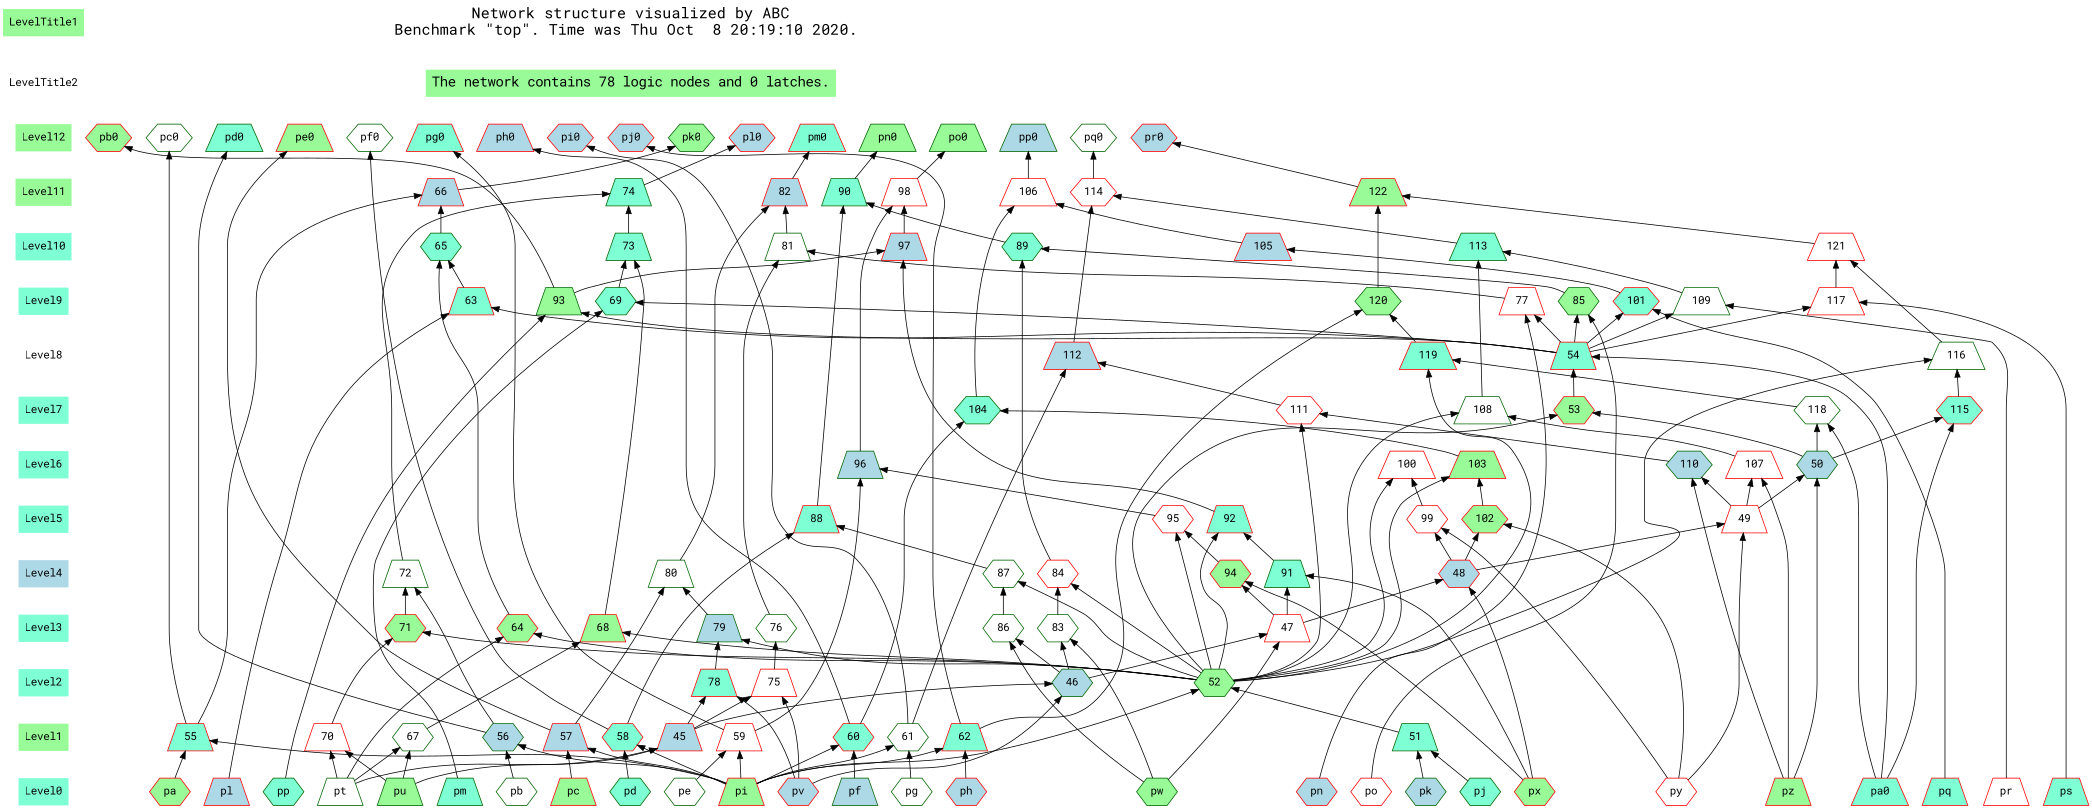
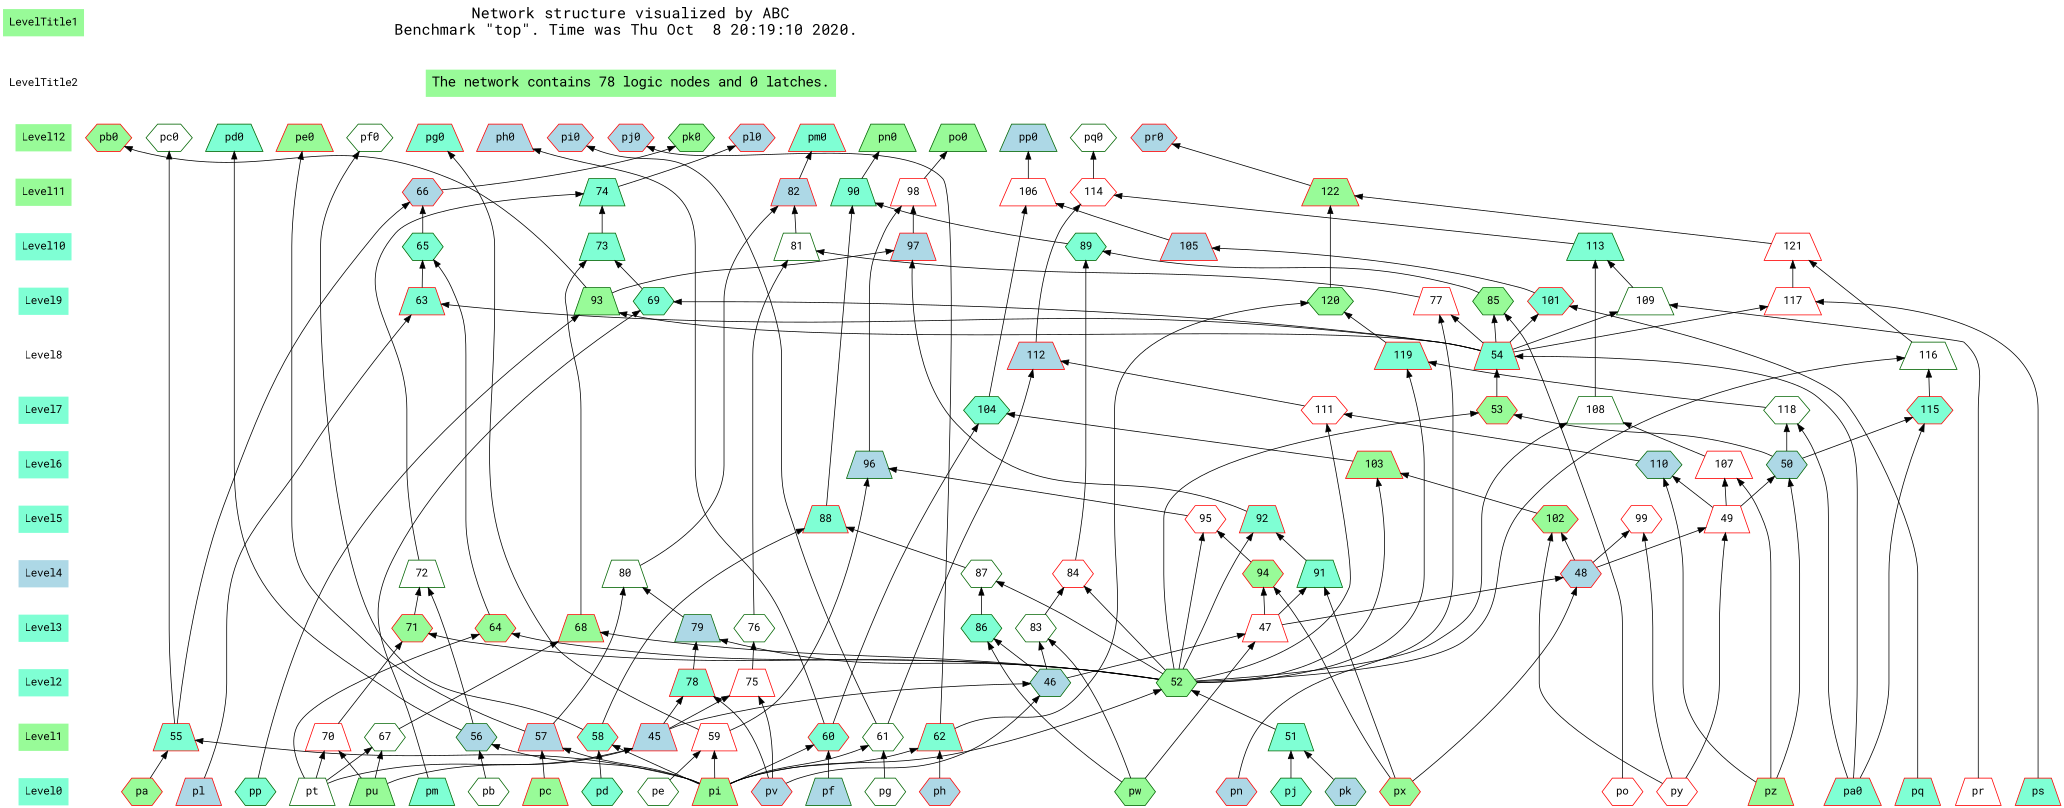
  digraph {
    fontname="Roboto Mono"
    node [color=red fillcolor=white fontname="Roboto Mono" shape=trapezium style=filled]
    edge [dir=back fontname="Roboto Mono" style=solid]
    LevelTitle1 [color=darkgreen fillcolor=palegreen shape=plaintext]
    LevelTitle2 [shape=plaintext]
    Level12 [fillcolor=palegreen shape=plaintext]
    Level11 [color=darkgreen fillcolor=palegreen shape=plaintext]
    Level10 [fillcolor=aquamarine shape=plaintext]
    Level9 [fillcolor=aquamarine shape=plaintext]
    Level8 [color=darkgreen shape=plaintext]
    Level7 [color=darkgreen fillcolor=aquamarine shape=plaintext]
    Level6 [color=darkgreen fillcolor=aquamarine shape=plaintext]
    Level5 [color=darkgreen fillcolor=aquamarine shape=plaintext]
    Level4 [color=darkgreen fillcolor=lightblue shape=plaintext]
    Level3 [fillcolor=aquamarine shape=plaintext]
    Level2 [fillcolor=aquamarine shape=plaintext]
    Level1 [color=darkgreen fillcolor=palegreen shape=plaintext]
    Level0 [color=darkgreen fillcolor=aquamarine shape=plaintext]
    n16 [color=darkgreen fontsize=20 label="Network structure visualized by ABC\nBenchmark \"top\". Time was Thu Oct  8 20:19:10 2020. " shape=plaintext]
    n17 [fillcolor=palegreen fontsize=18 label="The network contains 78 logic nodes and 0 latches.\n" shape=plaintext]
    n18 [fillcolor=palegreen label=pb0 shape=hexagon]
    n19 [color=darkgreen label=pc0 shape=hexagon]
    n20 [color=darkgreen fillcolor=aquamarine label=pd0]
    n21 [fillcolor=palegreen label=pe0]
    n22 [color=darkgreen label=pf0 shape=hexagon]
    n23 [fillcolor=aquamarine label=pg0]
    n24 [fillcolor=lightblue label=ph0]
    n25 [fillcolor=lightblue label=pi0 shape=hexagon]
    n26 [fillcolor=lightblue label=pj0 shape=hexagon]
    n27 [color=darkgreen fillcolor=palegreen label=pk0 shape=hexagon]
    n28 [fillcolor=lightblue label=pl0 shape=hexagon]
    n29 [fillcolor=aquamarine label=pm0]
    n30 [color=darkgreen fillcolor=palegreen label=pn0]
    n31 [color=darkgreen fillcolor=palegreen label=po0]
    n32 [color=darkgreen fillcolor=lightblue label=pp0]
    n33 [color=darkgreen label=pq0 shape=hexagon]
    n34 [fillcolor=lightblue label=pr0 shape=hexagon]
-   n35 [fillcolor=lightblue label="66\n"]
+   n35 [fillcolor=lightblue label="66\n" shape=hexagon]
    n36 [color=darkgreen fillcolor=aquamarine label="74\n"]
    n37 [fillcolor=lightblue label="82\n"]
    n38 [color=darkgreen fillcolor=aquamarine label="90\n"]
    n39 [label="98\n"]
    n40 [label="106\n"]
    n41 [label="114\n" shape=hexagon]
    n42 [fillcolor=palegreen label="122\n"]
    n43 [color=darkgreen fillcolor=aquamarine label="65\n" shape=hexagon]
    n44 [color=darkgreen fillcolor=aquamarine label="73\n"]
    n45 [color=darkgreen label="81\n"]
    n46 [color=darkgreen fillcolor=aquamarine label="89\n" shape=hexagon]
    n47 [fillcolor=lightblue label="97\n"]
    n48 [fillcolor=lightblue label="105\n"]
    n49 [color=darkgreen fillcolor=aquamarine label="113\n"]
    n50 [label="121\n"]
    n51 [fillcolor=aquamarine label="63\n"]
    n52 [color=darkgreen fillcolor=aquamarine label="69\n" shape=hexagon]
    n53 [label="77\n"]
    n54 [color=darkgreen fillcolor=palegreen label="85\n" shape=hexagon]
    n55 [color=darkgreen fillcolor=palegreen label="93\n"]
    n56 [fillcolor=aquamarine label="101\n" shape=hexagon]
    n57 [color=darkgreen label="109\n"]
    n58 [label="117\n"]
    n59 [color=darkgreen fillcolor=palegreen label="120\n" shape=hexagon]
    n60 [fillcolor=aquamarine label="54\n"]
    n61 [fillcolor=lightblue label="112\n"]
    n62 [color=darkgreen label="116\n"]
    n63 [fillcolor=aquamarine label="119\n"]
    n64 [fillcolor=palegreen label="53\n" shape=hexagon]
    n65 [color=darkgreen fillcolor=aquamarine label="104\n" shape=hexagon]
    n66 [color=darkgreen label="108\n"]
    n67 [label="111\n" shape=hexagon]
    n68 [fillcolor=aquamarine label="115\n" shape=hexagon]
    n69 [color=darkgreen label="118\n" shape=hexagon]
    n70 [color=darkgreen fillcolor=lightblue label="50\n" shape=hexagon]
    n71 [color=darkgreen fillcolor=lightblue label="96\n"]
-   n72 [label="100\n"]
    n73 [fillcolor=palegreen label="103\n"]
    n74 [label="107\n"]
    n75 [color=darkgreen fillcolor=lightblue label="110\n" shape=hexagon]
    n76 [label="49\n"]
    n77 [fillcolor=aquamarine label="88\n"]
    n78 [fillcolor=aquamarine label="92\n"]
    n79 [label="95\n" shape=hexagon]
    n80 [label="99\n" shape=hexagon]
    n81 [fillcolor=palegreen label="102\n" shape=hexagon]
    n82 [fillcolor=lightblue label="48\n" shape=hexagon]
    n83 [color=darkgreen label="72\n"]
    n84 [color=darkgreen label="80\n"]
    n85 [label="84\n" shape=hexagon]
    n86 [color=darkgreen label="87\n" shape=hexagon]
    n87 [color=darkgreen fillcolor=aquamarine label="91\n"]
    n88 [fillcolor=palegreen label="94\n" shape=hexagon]
    n89 [label="47\n"]
    n90 [fillcolor=palegreen label="64\n" shape=hexagon]
    n91 [fillcolor=palegreen label="68\n"]
    n92 [fillcolor=palegreen label="71\n" shape=hexagon]
    n93 [color=darkgreen label="76\n" shape=hexagon]
    n94 [color=darkgreen fillcolor=lightblue label="79\n"]
    n95 [color=darkgreen label="83\n" shape=hexagon]
-   n96 [color=darkgreen label="86\n" shape=hexagon]
+   n96 [color=darkgreen fillcolor=aquamarine label="86\n" shape=hexagon]
    n97 [color=darkgreen fillcolor=lightblue label="46\n" shape=hexagon]
    n98 [color=darkgreen fillcolor=palegreen label="52\n" shape=hexagon]
    n99 [label="75\n"]
    n100 [fillcolor=aquamarine label="78\n"]
    n101 [fillcolor=lightblue label="45\n"]
    n102 [color=darkgreen fillcolor=aquamarine label="51\n"]
    n103 [fillcolor=aquamarine label="55\n"]
    n104 [color=darkgreen fillcolor=lightblue label="56\n" shape=hexagon]
    n105 [fillcolor=lightblue label="57\n"]
    n106 [fillcolor=aquamarine label="58\n" shape=hexagon]
    n107 [label="59\n"]
    n108 [fillcolor=aquamarine label="60\n" shape=hexagon]
    n109 [color=darkgreen label="61\n" shape=hexagon]
    n110 [fillcolor=aquamarine label="62\n"]
    n111 [color=darkgreen label="67\n" shape=hexagon]
    n112 [label="70\n"]
    n113 [color=darkgreen fillcolor=aquamarine label=pp shape=hexagon]
    n114 [fillcolor=aquamarine label=pa0]
    n115 [fillcolor=aquamarine label=pq]
    n116 [label=pr]
    n117 [fillcolor=aquamarine label=ps]
    n118 [color=darkgreen label=pt]
    n119 [color=darkgreen fillcolor=palegreen label=pu]
    n120 [fillcolor=lightblue label=pv shape=hexagon]
    n121 [color=darkgreen fillcolor=palegreen label=pw shape=hexagon]
    n122 [fillcolor=palegreen label=px shape=hexagon]
    n123 [label=py shape=hexagon]
    n124 [fillcolor=palegreen label=pz]
    n125 [fillcolor=palegreen label=pa shape=hexagon]
    n126 [color=darkgreen label=pb shape=hexagon]
    n127 [fillcolor=palegreen label=pc]
    n128 [color=darkgreen fillcolor=aquamarine label=pd shape=hexagon]
    n129 [color=darkgreen label=pe shape=hexagon]
    n130 [color=darkgreen fillcolor=lightblue label=pf]
    n131 [color=darkgreen label=pg shape=hexagon]
    n132 [fillcolor=lightblue label=ph shape=hexagon]
    n133 [fillcolor=palegreen label=pi]
    n134 [color=darkgreen fillcolor=aquamarine label=pj shape=hexagon]
    n135 [color=darkgreen fillcolor=lightblue label=pk shape=hexagon]
    n136 [fillcolor=lightblue label=pl]
    n137 [color=darkgreen fillcolor=aquamarine label=pm]
    n138 [fillcolor=lightblue label=pn shape=hexagon]
    n139 [label=po shape=hexagon]
    subgraph sub_1 {
      LevelTitle1
      LevelTitle2
      Level12
      Level11
      Level10
      Level9
      Level8
      Level7
      Level6
      Level5
      Level4
      Level3
      Level2
      Level1
      Level0
    }
    subgraph sub_2 {
      rank=same
      LevelTitle1
      n16
    }
    subgraph sub_3 {
      rank=same
      LevelTitle2
      n17
    }
    subgraph sub_4 {
      rank=same
      Level12
      n18
      n19
      n20
      n21
      n22
      n23
      n24
      n25
      n26
      n27
      n28
      n29
      n30
      n31
      n32
      n33
      n34
    }
    subgraph sub_5 {
      rank=same
      Level11
      n35
      n36
      n37
      n38
      n39
      n40
      n41
      n42
    }
    subgraph sub_6 {
      rank=same
      Level10
      n43
      n44
      n45
      n46
      n47
      n48
      n49
      n50
    }
    subgraph sub_7 {
      rank=same
      Level9
      n51
      n52
      n53
      n54
      n55
      n56
      n57
      n58
      n59
    }
    subgraph sub_8 {
      rank=same
      Level8
      n60
      n61
      n62
      n63
    }
    subgraph sub_9 {
      rank=same
      Level7
      n64
      n65
      n66
      n67
      n68
      n69
    }
    subgraph sub_10 {
      rank=same
      Level6
      n70
      n71
-     n72
      n73
      n74
      n75
    }
    subgraph sub_11 {
      rank=same
      Level5
      n76
      n77
      n78
      n79
      n80
      n81
    }
    subgraph sub_12 {
      rank=same
      Level4
      n82
      n83
      n84
      n85
      n86
      n87
      n88
    }
    subgraph sub_13 {
      rank=same
      Level3
      n89
      n90
      n91
      n92
      n93
      n94
      n95
      n96
    }
    subgraph sub_14 {
      rank=same
      Level2
      n97
      n98
      n99
      n100
    }
    subgraph sub_15 {
      rank=same
      Level1
      n101
      n102
      n103
      n104
      n105
      n106
      n107
      n108
      n109
      n110
      n111
      n112
    }
    subgraph sub_16 {
      rank=same
      Level0
      n113
      n114
      n115
      n116
      n117
      n118
      n119
      n120
      n121
      n122
      n123
      n124
      n125
      n126
      n127
      n128
      n129
      n130
      n131
      n132
      n133
      n134
      n135
      n136
      n137
      n138
      n139
    }
    LevelTitle1 -> LevelTitle2 [style=invis]
    LevelTitle2 -> Level12 [style=invis]
    Level12 -> Level11 [style=invis]
    Level11 -> Level10 [style=invis]
    Level10 -> Level9 [style=invis]
    Level9 -> Level8 [style=invis]
    Level8 -> Level7 [style=invis]
    Level7 -> Level6 [style=invis]
    Level6 -> Level5 [style=invis]
    Level5 -> Level4 [style=invis]
    Level4 -> Level3 [style=invis]
    Level3 -> Level2 [style=invis]
    Level2 -> Level1 [style=invis]
    Level1 -> Level0 [style=invis]
    n16 -> n17 [style=invis]
    n17 -> n18 [style=invis]
    n17 -> n19 [style=invis]
    n17 -> n20 [style=invis]
    n17 -> n21 [style=invis]
    n17 -> n22 [style=invis]
    n17 -> n23 [style=invis]
    n17 -> n24 [style=invis]
    n17 -> n25 [style=invis]
    n17 -> n26 [style=invis]
    n17 -> n27 [style=invis]
    n17 -> n28 [style=invis]
    n17 -> n29 [style=invis]
    n17 -> n30 [style=invis]
    n17 -> n31 [style=invis]
    n17 -> n32 [style=invis]
    n17 -> n33 [style=invis]
    n17 -> n34 [style=invis]
    n18 -> n19 [style=invis]
    n18 -> n55
    n19 -> n20 [style=invis]
    n19 -> n103
    n20 -> n21 [style=invis]
    n20 -> n104
    n21 -> n22 [style=invis]
    n21 -> n105
    n22 -> n23 [style=invis]
    n22 -> n106
    n23 -> n24 [style=invis]
    n23 -> n107
    n24 -> n25 [style=invis]
    n24 -> n108
    n25 -> n26 [style=invis]
    n25 -> n109
    n26 -> n27 [style=invis]
    n26 -> n110
    n27 -> n28 [style=invis]
    n27 -> n35
    n28 -> n29 [style=invis]
    n28 -> n36
    n29 -> n30 [style=invis]
    n29 -> n37
    n30 -> n31 [style=invis]
    n30 -> n38
    n31 -> n32 [style=invis]
    n31 -> n39
    n32 -> n33 [style=invis]
    n32 -> n40
    n33 -> n34 [style=invis]
    n33 -> n41
    n34 -> n42
    n35 -> n43
    n35 -> n103
    n36 -> n44
    n36 -> n83
    n37 -> n45
    n37 -> n84
    n38 -> n46
    n38 -> n77
    n39 -> n47
    n39 -> n71
    n40 -> n48
    n40 -> n65
    n41 -> n49
    n41 -> n61
    n42 -> n50
    n42 -> n59
    n43 -> n51
    n43 -> n90
    n44 -> n52
    n44 -> n91
    n45 -> n53
    n45 -> n93
    n46 -> n54
    n46 -> n85
    n47 -> n55
    n47 -> n78
    n48 -> n56
    n49 -> n57
    n49 -> n66
    n50 -> n58
    n50 -> n62
    n51 -> n60
    n51 -> n136
    n52 -> n60
    n52 -> n137
    n53 -> n60
    n53 -> n138
    n54 -> n60
    n54 -> n139
    n55 -> n60
    n55 -> n113
    n56 -> n60
    n56 -> n115
    n57 -> n60
    n57 -> n116
    n58 -> n60
    n58 -> n117
    n59 -> n63
    n59 -> n110
    n60 -> n64
    n60 -> n114
    n61 -> n67
    n61 -> n109
    n62 -> n68
    n62 -> n98
    n63 -> n69
    n63 -> n98
    n64 -> n70
    n64 -> n98
    n65 -> n73
    n65 -> n108
    n66 -> n74
    n66 -> n98
    n67 -> n75
    n67 -> n98
    n68 -> n70
    n68 -> n114
    n69 -> n70
    n69 -> n114
    n70 -> n76
    n70 -> n124
    n71 -> n79
    n71 -> n107
-   n72 -> n80
-   n72 -> n98
    n73 -> n81
    n73 -> n98
    n74 -> n76
    n74 -> n124
    n75 -> n76
    n75 -> n124
    n76 -> n82
    n76 -> n123
    n77 -> n86
    n77 -> n106
    n78 -> n87
    n78 -> n98
    n79 -> n88
    n79 -> n98
    n80 -> n82
    n80 -> n123
    n81 -> n82
    n81 -> n123
    n82 -> n89
    n82 -> n122
    n83 -> n92
    n83 -> n104
    n84 -> n94
    n84 -> n105
    n85 -> n95
    n85 -> n98
    n86 -> n96
    n86 -> n98
    n87 -> n89
    n87 -> n122
    n88 -> n89
    n88 -> n122
    n89 -> n97
    n89 -> n121
    n90 -> n98
    n90 -> n118
    n91 -> n98
    n91 -> n111
    n92 -> n98
    n92 -> n112
    n93 -> n99
    n94 -> n98
    n94 -> n100
    n95 -> n97
    n95 -> n121
    n96 -> n97
    n96 -> n121
    n97 -> n101
    n97 -> n120
    n98 -> n102
    n98 -> n133
    n99 -> n101
    n99 -> n120
    n100 -> n101
    n100 -> n120
    n101 -> n118
    n101 -> n119
    n102 -> n134
    n102 -> n135
    n103 -> n125
    n103 -> n133
    n104 -> n126
    n104 -> n133
    n105 -> n127
    n105 -> n133
    n106 -> n128
    n106 -> n133
    n107 -> n129
    n107 -> n133
    n108 -> n130
    n108 -> n133
    n109 -> n131
    n109 -> n133
    n110 -> n132
    n110 -> n133
    n111 -> n118
    n111 -> n119
    n112 -> n118
    n112 -> n119
  }
